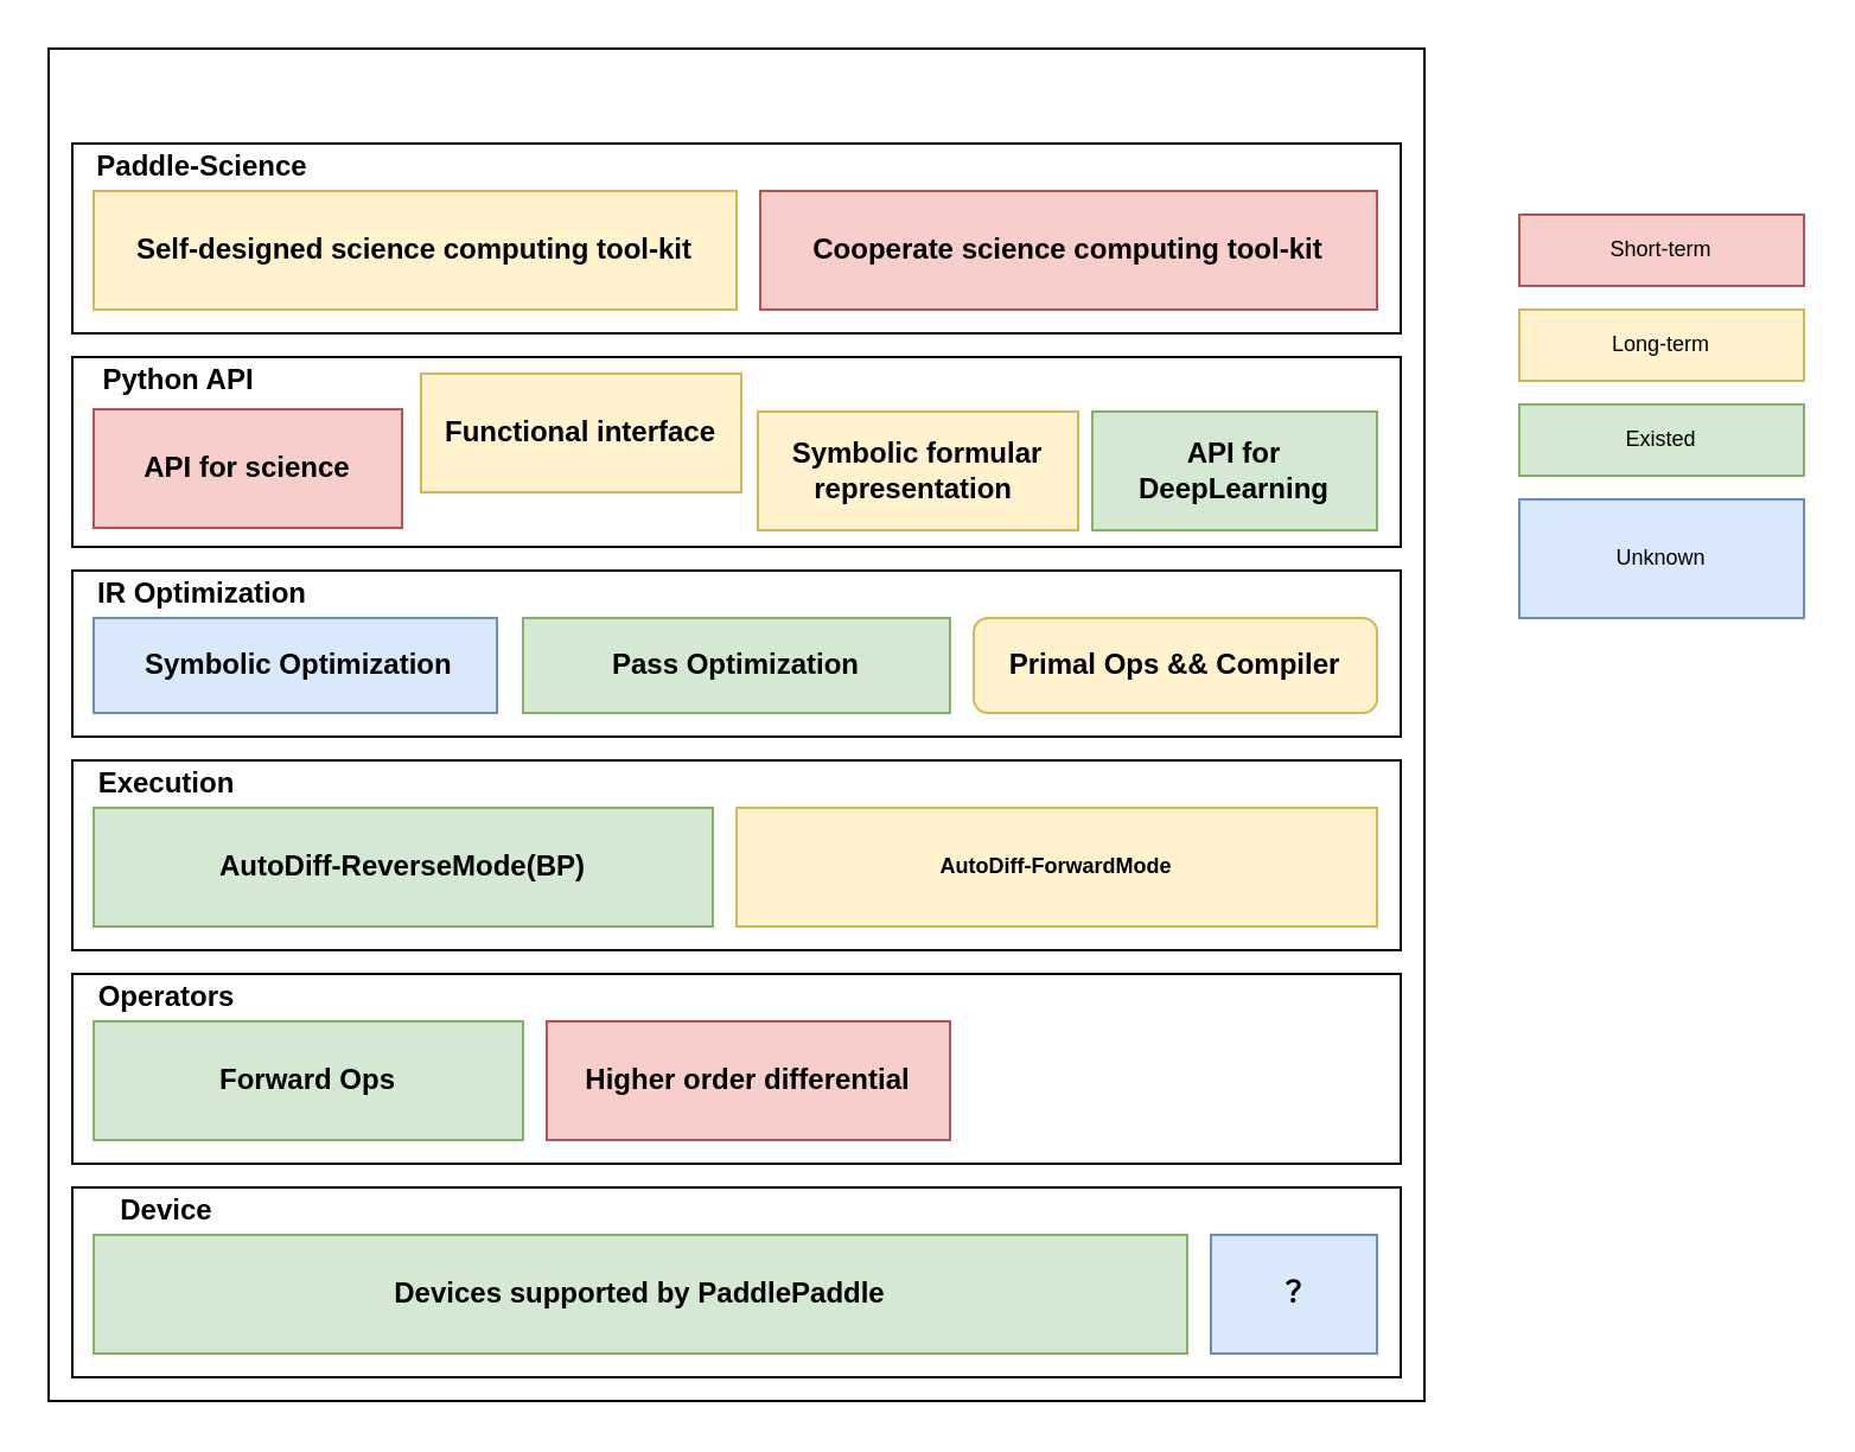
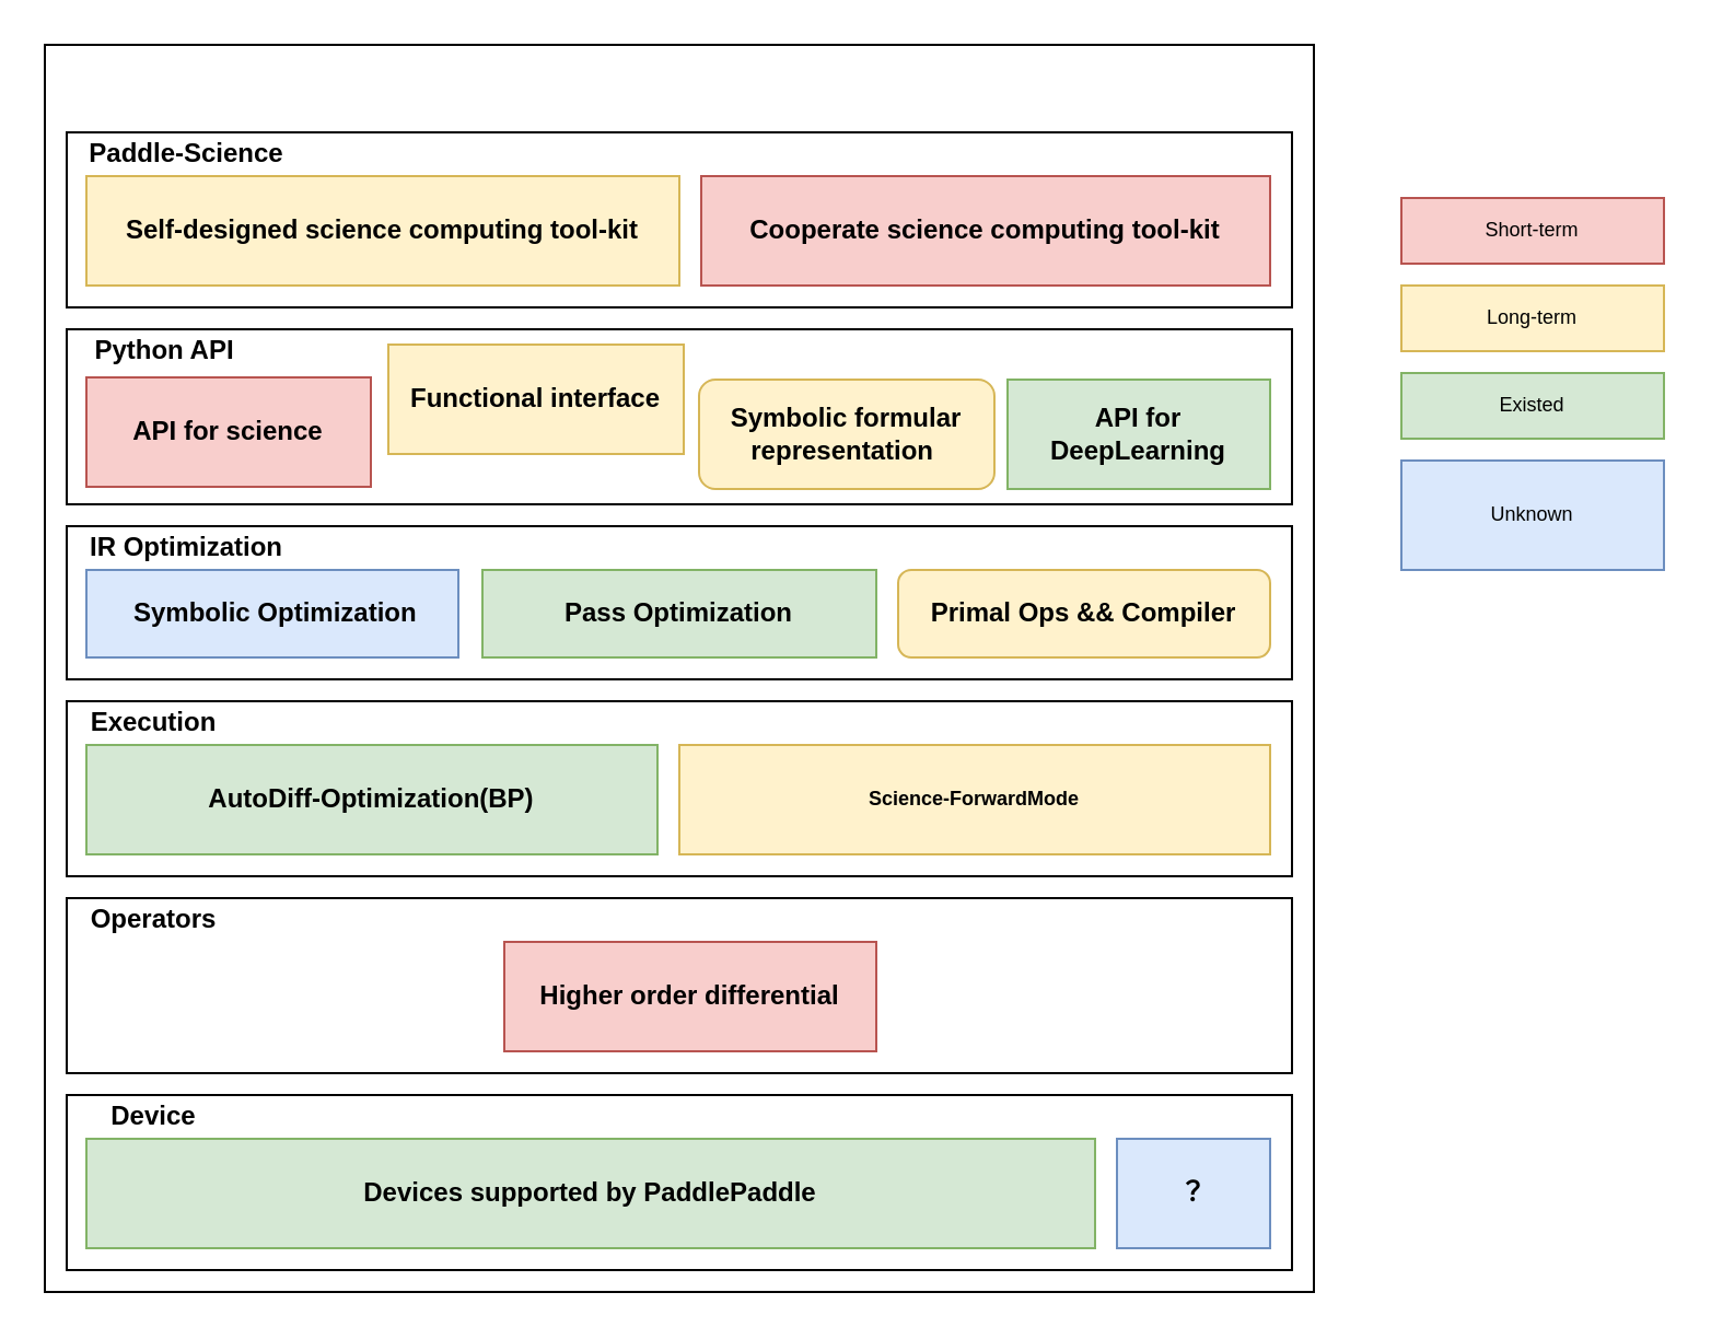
  <mxCell id="0" />
  <mxCell id="1" parent="0" />
  <mxCell id="2" value="" style="rounded=0;whiteSpace=wrap;html=1;fontStyle=1;fontSize=12;" parent="1" vertex="1"><mxGeometry x="20" y="20" width="580" height="570" as="geometry" /></mxCell>
  <mxCell id="3" value="" style="rounded=0;whiteSpace=wrap;html=1;fontStyle=1;fontSize=12;" parent="1" vertex="1"><mxGeometry x="30" y="150" width="560" height="80" as="geometry" /></mxCell>
  <mxCell id="4" value="" style="rounded=0;whiteSpace=wrap;html=1;fontStyle=1;fontSize=12;" parent="1" vertex="1"><mxGeometry x="30" y="240" width="560" height="70" as="geometry" /></mxCell>
  <mxCell id="5" value="API for science" style="rounded=0;whiteSpace=wrap;html=1;fontStyle=1;fontSize=12;fillColor=#f8cecc;strokeColor=#b85450;" parent="1" vertex="1"><mxGeometry x="39" y="172" width="130" height="50" as="geometry" /></mxCell>
  <mxCell id="6" value="Functional interface" style="rounded=0;whiteSpace=wrap;html=1;fontStyle=1;fontSize=12;fillColor=#fff2cc;strokeColor=#d6b656;" parent="1" vertex="1"><mxGeometry x="177" y="157" width="135" height="50" as="geometry" /></mxCell>
- <mxCell id="7" value="Symbolic formular representation&amp;nbsp;" style="rounded=0;whiteSpace=wrap;html=1;fontStyle=1;fontSize=12;fillColor=#fff2cc;strokeColor=#d6b656;" parent="1" vertex="1"><mxGeometry x="319" y="173" width="135" height="50" as="geometry" /></mxCell>
+ <mxCell id="7" value="Symbolic formular representation&amp;nbsp;" style="whiteSpace=wrap;html=1;fontStyle=1;fontSize=12;fillColor=#fff2cc;strokeColor=#d6b656;rounded=1;" parent="1" vertex="1"><mxGeometry x="319" y="173" width="135" height="50" as="geometry" /></mxCell>
  <mxCell id="8" value="Python API" style="text;html=1;strokeColor=none;fillColor=none;align=center;verticalAlign=middle;whiteSpace=wrap;rounded=0;fontStyle=1;fontSize=12;" parent="1" vertex="1"><mxGeometry x="30" y="150" width="90" height="20" as="geometry" /></mxCell>
  <mxCell id="9" value="API for DeepLearning" style="rounded=0;whiteSpace=wrap;html=1;fontStyle=1;fontSize=12;fillColor=#d5e8d4;strokeColor=#82b366;" parent="1" vertex="1"><mxGeometry x="460" y="173" width="120" height="50" as="geometry" /></mxCell>
  <mxCell id="10" value="&amp;nbsp;Symbolic Optimization" style="rounded=0;whiteSpace=wrap;html=1;fontStyle=1;fontSize=12;fillColor=#dae8fc;strokeColor=#6c8ebf;" parent="1" vertex="1"><mxGeometry x="39" y="260" width="170" height="40" as="geometry" /></mxCell>
  <mxCell id="11" value="" style="group;fontStyle=1;fontSize=12;" parent="1" vertex="1" connectable="0"><mxGeometry x="30" y="320" width="560" height="80" as="geometry" /></mxCell>
  <mxCell id="12" value="" style="rounded=0;whiteSpace=wrap;html=1;fontStyle=1;fontSize=12;" parent="11" vertex="1"><mxGeometry width="560" height="80" as="geometry" /></mxCell>
  <mxCell id="13" value="Execution" style="text;html=1;strokeColor=none;fillColor=none;align=center;verticalAlign=middle;whiteSpace=wrap;rounded=0;fontStyle=1;fontSize=12;" parent="11" vertex="1"><mxGeometry width="80" height="20" as="geometry" /></mxCell>
- <mxCell id="14" value="AutoDiff-ReverseMode(BP)" style="rounded=0;whiteSpace=wrap;html=1;fontStyle=1;fontSize=12;fillColor=#d5e8d4;strokeColor=#82b366;" parent="11" vertex="1"><mxGeometry x="9" y="20" width="261" height="50" as="geometry" /></mxCell>
- <mxCell id="15" value="AutoDiff-ForwardMode" style="rounded=0;whiteSpace=wrap;html=1;fontStyle=1;fontSize=9;fillColor=#fff2cc;strokeColor=#d6b656;" parent="11" vertex="1"><mxGeometry x="280" y="20" width="270" height="50" as="geometry" /></mxCell>
+ <mxCell id="14" value="AutoDiff-Optimization(BP)" style="rounded=0;whiteSpace=wrap;html=1;fontStyle=1;fontSize=12;fillColor=#d5e8d4;strokeColor=#82b366;" parent="11" vertex="1"><mxGeometry x="9" y="20" width="261" height="50" as="geometry" /></mxCell>
+ <mxCell id="15" value="Science-ForwardMode" style="rounded=0;whiteSpace=wrap;html=1;fontStyle=1;fontSize=9;fillColor=#fff2cc;strokeColor=#d6b656;" parent="11" vertex="1"><mxGeometry x="280" y="20" width="270" height="50" as="geometry" /></mxCell>
  <mxCell id="16" value="IR Optimization" style="text;html=1;strokeColor=none;fillColor=none;align=center;verticalAlign=middle;whiteSpace=wrap;rounded=0;fontStyle=1;fontSize=12;" parent="1" vertex="1"><mxGeometry x="30" y="240" width="110" height="20" as="geometry" /></mxCell>
  <mxCell id="17" value="Pass Optimization" style="rounded=0;whiteSpace=wrap;html=1;fontStyle=1;fontSize=12;fillColor=#d5e8d4;strokeColor=#82b366;" parent="1" vertex="1"><mxGeometry x="220" y="260" width="180" height="40" as="geometry" /></mxCell>
  <mxCell id="18" value="Primal Ops &amp;amp;&amp;amp; Compiler" style="whiteSpace=wrap;html=1;fontStyle=1;fontSize=12;fillColor=#fff2cc;strokeColor=#d6b656;rounded=1;" parent="1" vertex="1"><mxGeometry x="410" y="260" width="170" height="40" as="geometry" /></mxCell>
  <mxCell id="19" value="" style="group;fontStyle=1;fontSize=12;" parent="1" vertex="1" connectable="0"><mxGeometry x="30" y="410" width="560" height="80" as="geometry" /></mxCell>
  <mxCell id="20" value="" style="rounded=0;whiteSpace=wrap;html=1;fontStyle=1;fontSize=12;" parent="19" vertex="1"><mxGeometry width="560" height="80" as="geometry" /></mxCell>
  <mxCell id="21" value="Operators" style="text;html=1;strokeColor=none;fillColor=none;align=center;verticalAlign=middle;whiteSpace=wrap;rounded=0;fontStyle=1;fontSize=12;" parent="19" vertex="1"><mxGeometry x="-10" width="100" height="20" as="geometry" /></mxCell>
- <mxCell id="22" value="Forward Ops" style="rounded=0;whiteSpace=wrap;html=1;fontStyle=1;fontSize=12;fillColor=#d5e8d4;strokeColor=#82b366;" parent="19" vertex="1"><mxGeometry x="9" y="20" width="181" height="50" as="geometry" /></mxCell>
  <mxCell id="23" value="Higher order differential" style="rounded=0;whiteSpace=wrap;html=1;fontStyle=1;fontSize=12;fillColor=#f8cecc;strokeColor=#b85450;" parent="19" vertex="1"><mxGeometry x="200" y="20" width="170" height="50" as="geometry" /></mxCell>
  <mxCell id="24" value="" style="group;fontStyle=1;fontSize=12;" parent="1" vertex="1" connectable="0"><mxGeometry x="30" y="500" width="560" height="80" as="geometry" /></mxCell>
  <mxCell id="25" value="" style="rounded=0;whiteSpace=wrap;html=1;fontStyle=1;fontSize=12;" parent="24" vertex="1"><mxGeometry width="560" height="80" as="geometry" /></mxCell>
  <mxCell id="26" value="Device" style="text;html=1;strokeColor=none;fillColor=none;align=center;verticalAlign=middle;whiteSpace=wrap;rounded=0;fontStyle=1;fontSize=12;" parent="24" vertex="1"><mxGeometry width="80" height="20" as="geometry" /></mxCell>
  <mxCell id="27" value="Devices supported by PaddlePaddle" style="rounded=0;whiteSpace=wrap;html=1;fontStyle=1;fontSize=12;fillColor=#d5e8d4;strokeColor=#82b366;" parent="24" vertex="1"><mxGeometry x="9" y="20" width="461" height="50" as="geometry" /></mxCell>
  <mxCell id="28" value="？" style="rounded=0;whiteSpace=wrap;html=1;fontStyle=1;fontSize=12;fillColor=#dae8fc;strokeColor=#6c8ebf;" parent="24" vertex="1"><mxGeometry x="480" y="20" width="70" height="50" as="geometry" /></mxCell>
  <mxCell id="29" value="" style="rounded=0;whiteSpace=wrap;html=1;fontStyle=1;fontSize=12;" parent="1" vertex="1"><mxGeometry x="30" y="60" width="560" height="80" as="geometry" /></mxCell>
  <mxCell id="30" value="Paddle-Science" style="text;html=1;strokeColor=none;fillColor=none;align=center;verticalAlign=middle;whiteSpace=wrap;rounded=0;fontStyle=1;fontSize=12;" parent="1" vertex="1"><mxGeometry x="30" y="60" width="110" height="20" as="geometry" /></mxCell>
  <mxCell id="31" value="Self-designed science computing tool-kit" style="rounded=0;whiteSpace=wrap;html=1;fontStyle=1;fontSize=12;fillColor=#fff2cc;strokeColor=#d6b656;" parent="1" vertex="1"><mxGeometry x="39" y="80" width="271" height="50" as="geometry" /></mxCell>
  <mxCell id="32" value="Cooperate science computing tool-kit" style="rounded=0;whiteSpace=wrap;html=1;fontStyle=1;fontSize=12;fillColor=#f8cecc;strokeColor=#b85450;" parent="1" vertex="1"><mxGeometry x="320" y="80" width="260" height="50" as="geometry" /></mxCell>
  <mxCell id="33" value="Short-term" style="rounded=0;whiteSpace=wrap;html=1;fontSize=9;fillColor=#f8cecc;strokeColor=#b85450;" parent="1" vertex="1"><mxGeometry x="640" y="90" width="120" height="30" as="geometry" /></mxCell>
  <mxCell id="34" value="Long-term" style="rounded=0;whiteSpace=wrap;html=1;fontSize=9;fillColor=#fff2cc;strokeColor=#d6b656;" parent="1" vertex="1"><mxGeometry x="640" y="130" width="120" height="30" as="geometry" /></mxCell>
  <mxCell id="35" value="Existed" style="rounded=0;whiteSpace=wrap;html=1;fontSize=9;fillColor=#d5e8d4;strokeColor=#82b366;" parent="1" vertex="1"><mxGeometry x="640" y="170" width="120" height="30" as="geometry" /></mxCell>
  <mxCell id="36" value="Unknown" style="rounded=0;whiteSpace=wrap;html=1;fontSize=9;fillColor=#dae8fc;strokeColor=#6c8ebf;" parent="1" vertex="1"><mxGeometry x="640" y="210" width="120" height="50" as="geometry" /></mxCell>
